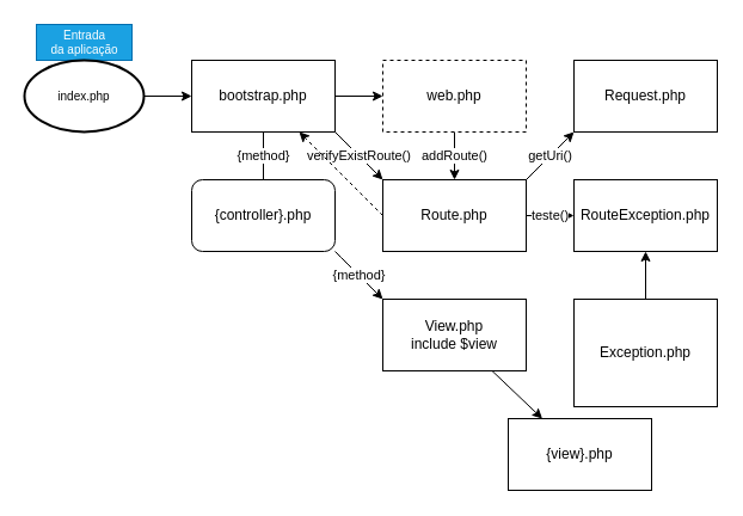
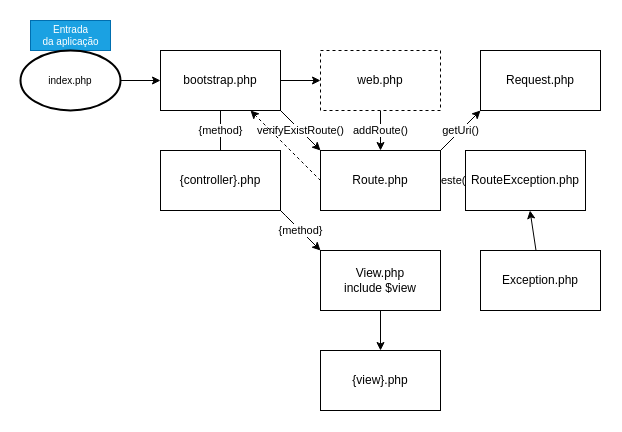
  <mxCell id="0" />
  <mxCell id="1" parent="0" />
  <mxCell id="2" value="" style="edgeStyle=none;html=1;rounded=0;" parent="1" target="6" edge="1"><mxGeometry relative="1" as="geometry"><mxPoint x="120" y="80" as="sourcePoint" /></mxGeometry></mxCell>
  <mxCell id="3" value="" style="edgeStyle=none;html=1;strokeWidth=1;strokeColor=default;shadow=0;rounded=0;" parent="1" source="6" target="8" edge="1"><mxGeometry relative="1" as="geometry" /></mxCell>
  <mxCell id="4" value="verifyExistRoute()" style="edgeStyle=none;html=1;exitX=1;exitY=1;exitDx=0;exitDy=0;entryX=0;entryY=0;entryDx=0;entryDy=0;rounded=0;" parent="1" source="6" target="13" edge="1"><mxGeometry relative="1" as="geometry" /></mxCell>
  <mxCell id="5" value="{method}" style="edgeStyle=none;html=1;shadow=0;strokeColor=default;strokeWidth=1;rounded=0;endArrow=none;" parent="1" source="6" target="17" edge="1"><mxGeometry relative="1" as="geometry" /></mxCell>
  <mxCell id="6" value="bootstrap.php" style="rounded=0;whiteSpace=wrap;html=1;" parent="1" vertex="1"><mxGeometry x="160" y="50" width="120" height="60" as="geometry" /></mxCell>
  <mxCell id="7" value="addRoute()" style="edgeStyle=none;html=1;rounded=0;" parent="1" source="8" target="13" edge="1"><mxGeometry relative="1" as="geometry"><mxPoint as="offset" /></mxGeometry></mxCell>
  <mxCell id="8" value="web.php" style="rounded=0;whiteSpace=wrap;html=1;dashed=1;" parent="1" vertex="1"><mxGeometry x="320" y="50" width="120" height="60" as="geometry" /></mxCell>
  <mxCell id="9" value="teste()" style="edgeStyle=none;html=1;shadow=0;strokeColor=default;strokeWidth=1;rounded=0;" parent="1" source="13" target="14" edge="1"><mxGeometry relative="1" as="geometry" /></mxCell>
  <mxCell id="10" value="getUri()" style="edgeStyle=none;html=1;exitX=1;exitY=0;exitDx=0;exitDy=0;entryX=0;entryY=1;entryDx=0;entryDy=0;shadow=0;strokeColor=default;strokeWidth=1;rounded=0;" parent="1" source="13" target="15" edge="1"><mxGeometry relative="1" as="geometry" /></mxCell>
  <mxCell id="11" style="edgeStyle=none;html=1;exitX=0;exitY=0;exitDx=0;exitDy=0;entryX=0.75;entryY=1;entryDx=0;entryDy=0;shadow=0;strokeColor=none;strokeWidth=1;rounded=0;" parent="1" source="13" target="6" edge="1"><mxGeometry relative="1" as="geometry" /></mxCell>
  <mxCell id="12" style="edgeStyle=none;html=1;exitX=0;exitY=0.5;exitDx=0;exitDy=0;entryX=0.75;entryY=1;entryDx=0;entryDy=0;shadow=0;strokeColor=default;strokeWidth=1;dashed=1;rounded=0;" parent="1" source="13" target="6" edge="1"><mxGeometry relative="1" as="geometry" /></mxCell>
  <mxCell id="13" value="Route.php" style="rounded=0;whiteSpace=wrap;html=1;" parent="1" vertex="1"><mxGeometry x="320" y="150" width="120" height="60" as="geometry" /></mxCell>
- <mxCell id="14" value="RouteException.php" style="rounded=0;whiteSpace=wrap;html=1;" parent="1" vertex="1"><mxGeometry x="480" y="150" width="120" height="60" as="geometry" /></mxCell>
+ <mxCell id="14" value="RouteException.php" style="rounded=0;whiteSpace=wrap;html=1;" parent="1" vertex="1"><mxGeometry x="465" y="150" width="120" height="60" as="geometry" /></mxCell>
  <mxCell id="15" value="Request.php" style="rounded=0;whiteSpace=wrap;html=1;" parent="1" vertex="1"><mxGeometry x="480" y="50" width="120" height="60" as="geometry" /></mxCell>
  <mxCell id="16" value="{method}" style="edgeStyle=none;html=1;exitX=1;exitY=1;exitDx=0;exitDy=0;entryX=0;entryY=0;entryDx=0;entryDy=0;" edge="1" parent="1" source="17" target="23"><mxGeometry relative="1" as="geometry"><Array as="points"><mxPoint x="290" y="220" /></Array><mxPoint as="offset" /></mxGeometry></mxCell>
- <mxCell id="17" value="{controller}.php" style="whiteSpace=wrap;html=1;rounded=1;" parent="1" vertex="1"><mxGeometry x="160" y="150" width="120" height="60" as="geometry" /></mxCell>
+ <mxCell id="17" value="{controller}.php" style="rounded=0;whiteSpace=wrap;html=1;" parent="1" vertex="1"><mxGeometry x="160" y="150" width="120" height="60" as="geometry" /></mxCell>
  <mxCell id="18" value="" style="edgeStyle=none;html=1;shadow=0;strokeColor=default;strokeWidth=1;rounded=0;" parent="1" source="19" target="14" edge="1"><mxGeometry relative="1" as="geometry" /></mxCell>
- <mxCell id="19" value="Exception.php" style="rounded=0;whiteSpace=wrap;html=1;" parent="1" vertex="1"><mxGeometry x="480" y="250" width="120" height="90" as="geometry" /></mxCell>
+ <mxCell id="19" value="Exception.php" style="rounded=0;whiteSpace=wrap;html=1;" parent="1" vertex="1"><mxGeometry x="480" y="250" width="120" height="60" as="geometry" /></mxCell>
  <mxCell id="20" value="Entrada&lt;br style=&quot;font-size: 10px;&quot;&gt;da aplicação" style="text;html=1;align=center;verticalAlign=middle;resizable=0;points=[];autosize=1;fontStyle=0;fillColor=#1ba1e2;fontColor=#ffffff;strokeColor=#006EAF;fontSize=10;spacing=0;rounded=0;" parent="1" vertex="1"><mxGeometry x="30" y="20" width="80" height="30" as="geometry" /></mxCell>
  <mxCell id="21" value="index.php" style="strokeWidth=2;html=1;shape=mxgraph.flowchart.start_1;whiteSpace=wrap;fontSize=10;fillColor=default;rounded=0;" parent="1" vertex="1"><mxGeometry x="20" y="50" width="100" height="60" as="geometry" /></mxCell>
  <mxCell id="22" value="" style="edgeStyle=none;html=1;" edge="1" parent="1" source="23" target="24"><mxGeometry relative="1" as="geometry" /></mxCell>
  <mxCell id="23" value="View.php&lt;br&gt;include $view" style="rounded=0;whiteSpace=wrap;html=1;" vertex="1" parent="1"><mxGeometry x="320" y="250" width="120" height="60" as="geometry" /></mxCell>
- <mxCell id="24" value="{view}.php" style="rounded=0;whiteSpace=wrap;html=1;" vertex="1" parent="1"><mxGeometry x="425" y="350" width="120" height="60" as="geometry" /></mxCell>
+ <mxCell id="24" value="{view}.php" style="rounded=0;whiteSpace=wrap;html=1;" vertex="1" parent="1"><mxGeometry x="320" y="350" width="120" height="60" as="geometry" /></mxCell>
